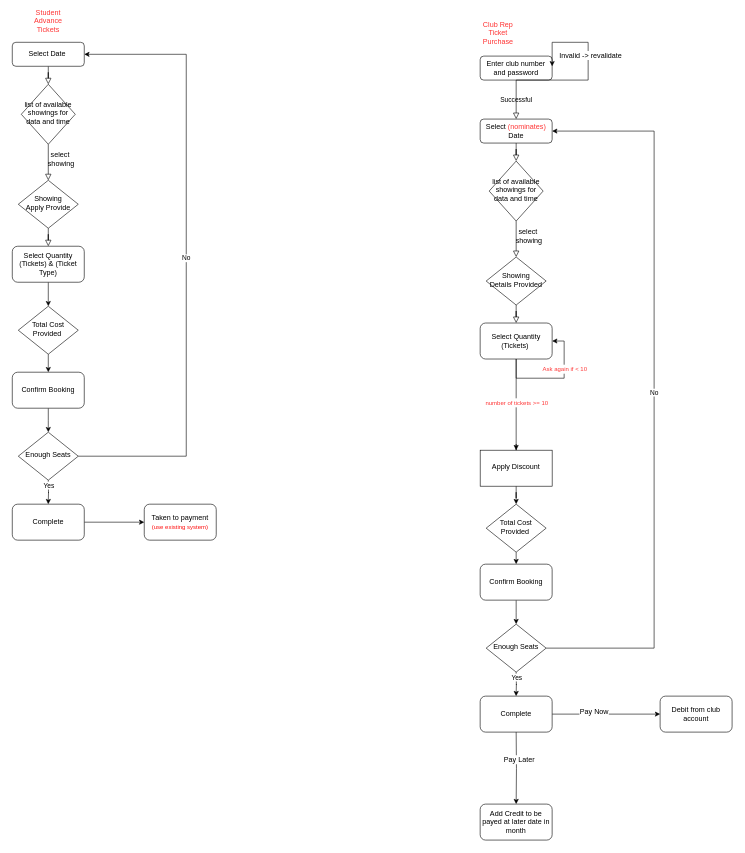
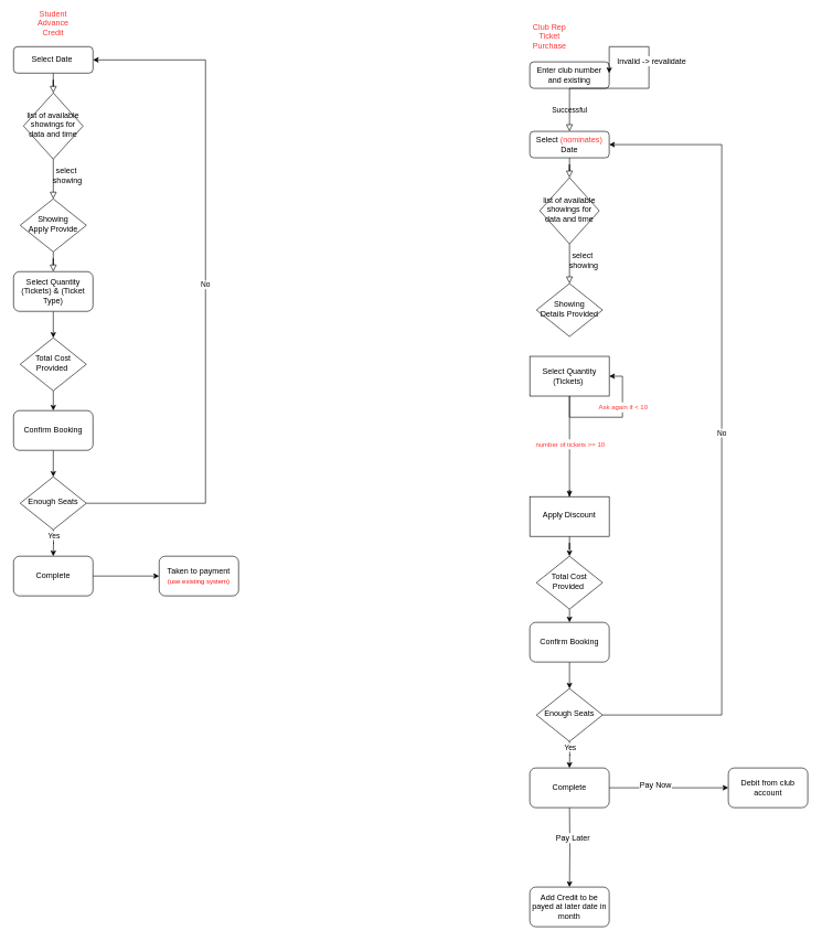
  <mxCell id="0" />
  <mxCell id="1" parent="0" />
  <mxCell id="2" value="" style="rounded=0;html=1;jettySize=auto;orthogonalLoop=1;fontSize=11;endArrow=block;endFill=0;endSize=8;strokeWidth=1;shadow=0;labelBackgroundColor=none;edgeStyle=orthogonalEdgeStyle;" parent="1" source="3" target="4" edge="1"><mxGeometry relative="1" as="geometry" /></mxCell>
  <mxCell id="3" value="Select Date&amp;nbsp;" style="rounded=1;whiteSpace=wrap;html=1;fontSize=12;glass=0;strokeWidth=1;shadow=0;" parent="1" vertex="1"><mxGeometry x="20" y="70" width="120" height="40" as="geometry" /></mxCell>
  <mxCell id="4" value="list of available showings for data and time" style="rhombus;whiteSpace=wrap;html=1;shadow=0;fontFamily=Helvetica;fontSize=12;align=center;strokeWidth=1;spacing=6;spacingTop=-4;" parent="1" vertex="1"><mxGeometry x="35" y="140" width="90" height="100" as="geometry" /></mxCell>
  <mxCell id="5" value="" style="rounded=0;html=1;jettySize=auto;orthogonalLoop=1;fontSize=11;endArrow=block;endFill=0;endSize=8;strokeWidth=1;shadow=0;labelBackgroundColor=none;edgeStyle=orthogonalEdgeStyle;" parent="1" source="6" target="8" edge="1"><mxGeometry x="0.333" y="20" relative="1" as="geometry"><mxPoint as="offset" /></mxGeometry></mxCell>
  <mxCell id="6" value="Showing Apply&amp;nbsp;Provide" style="rhombus;whiteSpace=wrap;html=1;shadow=0;fontFamily=Helvetica;fontSize=12;align=center;strokeWidth=1;spacing=6;spacingTop=-4;" parent="1" vertex="1"><mxGeometry x="30" y="300" width="100" height="80" as="geometry" /></mxCell>
  <mxCell id="7" style="edgeStyle=orthogonalEdgeStyle;rounded=0;orthogonalLoop=1;jettySize=auto;html=1;entryX=0.5;entryY=0;entryDx=0;entryDy=0;" edge="1" parent="1" source="8" target="13"><mxGeometry relative="1" as="geometry" /></mxCell>
  <mxCell id="8" value="Select Quantity (Tickets) &amp;amp; (Ticket Type)" style="rounded=1;whiteSpace=wrap;html=1;fontSize=12;glass=0;strokeWidth=1;shadow=0;" parent="1" vertex="1"><mxGeometry x="20" y="410" width="120" height="60" as="geometry" /></mxCell>
- <mxCell id="9" value="&lt;font color=&quot;#ff3333&quot;&gt;Student Advance Tickets&lt;/font&gt;" style="text;html=1;strokeColor=none;fillColor=none;align=center;verticalAlign=middle;whiteSpace=wrap;rounded=0;" vertex="1" parent="1"><mxGeometry x="50" y="20" width="60" height="30" as="geometry" /></mxCell>
+ <mxCell id="9" value="&lt;font color=&quot;#ff3333&quot;&gt;Student Advance Credit&lt;/font&gt;" style="text;html=1;strokeColor=none;fillColor=none;align=center;verticalAlign=middle;whiteSpace=wrap;rounded=0;" vertex="1" parent="1"><mxGeometry x="50" y="20" width="60" height="30" as="geometry" /></mxCell>
  <mxCell id="10" value="" style="group" vertex="1" connectable="0" parent="1"><mxGeometry x="90" y="270" width="60" height="30" as="geometry" /></mxCell>
  <mxCell id="11" value="" style="rounded=0;html=1;jettySize=auto;orthogonalLoop=1;fontSize=11;endArrow=block;endFill=0;endSize=8;strokeWidth=1;shadow=0;labelBackgroundColor=none;edgeStyle=orthogonalEdgeStyle;exitX=0.5;exitY=1;exitDx=0;exitDy=0;" parent="10" source="4" target="6" edge="1"><mxGeometry x="-0.067" y="20" relative="1" as="geometry"><mxPoint as="offset" /><mxPoint y="100" as="sourcePoint" /></mxGeometry></mxCell>
  <mxCell id="12" style="edgeStyle=orthogonalEdgeStyle;rounded=0;orthogonalLoop=1;jettySize=auto;html=1;exitX=0.5;exitY=1;exitDx=0;exitDy=0;entryX=0.5;entryY=0;entryDx=0;entryDy=0;fontColor=#FF3333;" edge="1" parent="1" source="13" target="16"><mxGeometry relative="1" as="geometry" /></mxCell>
  <mxCell id="13" value="Total Cost Provided&amp;nbsp;" style="rhombus;whiteSpace=wrap;html=1;shadow=0;fontFamily=Helvetica;fontSize=12;align=center;strokeWidth=1;spacing=6;spacingTop=-4;" vertex="1" parent="1"><mxGeometry x="30" y="510" width="100" height="80" as="geometry" /></mxCell>
  <mxCell id="14" value="select &amp;nbsp;showing" style="text;html=1;strokeColor=none;fillColor=none;align=center;verticalAlign=middle;whiteSpace=wrap;rounded=0;" vertex="1" parent="1"><mxGeometry x="70" y="250" width="60" height="30" as="geometry" /></mxCell>
  <mxCell id="15" style="edgeStyle=orthogonalEdgeStyle;rounded=0;orthogonalLoop=1;jettySize=auto;html=1;entryX=0.5;entryY=0;entryDx=0;entryDy=0;" edge="1" parent="1" source="16"><mxGeometry relative="1" as="geometry"><mxPoint x="80" y="720" as="targetPoint" /></mxGeometry></mxCell>
  <mxCell id="16" value="Confirm Booking" style="rounded=1;whiteSpace=wrap;html=1;fontSize=12;glass=0;strokeWidth=1;shadow=0;" vertex="1" parent="1"><mxGeometry x="20" y="620" width="120" height="60" as="geometry" /></mxCell>
  <mxCell id="17" value="Enough Seats" style="rhombus;whiteSpace=wrap;html=1;shadow=0;fontFamily=Helvetica;fontSize=12;align=center;strokeWidth=1;spacing=6;spacingTop=-4;" vertex="1" parent="1"><mxGeometry x="30" y="720" width="100" height="80" as="geometry" /></mxCell>
  <mxCell id="18" style="edgeStyle=orthogonalEdgeStyle;rounded=0;orthogonalLoop=1;jettySize=auto;html=1;entryX=0.5;entryY=0;entryDx=0;entryDy=0;" edge="1" parent="1"><mxGeometry relative="1" as="geometry"><mxPoint x="79.9" y="840" as="targetPoint" /><mxPoint x="79.9" y="800" as="sourcePoint" /></mxGeometry></mxCell>
  <mxCell id="19" value="&lt;font color=&quot;#000000&quot;&gt;Yes&lt;/font&gt;" style="edgeLabel;html=1;align=center;verticalAlign=middle;resizable=0;points=[];fontColor=#FF3333;" vertex="1" connectable="0" parent="18"><mxGeometry x="0.781" relative="1" as="geometry"><mxPoint y="-26" as="offset" /></mxGeometry></mxCell>
  <mxCell id="20" value="No" style="edgeStyle=orthogonalEdgeStyle;rounded=0;orthogonalLoop=1;jettySize=auto;html=1;entryX=1;entryY=0.5;entryDx=0;entryDy=0;" edge="1" parent="1" target="3"><mxGeometry relative="1" as="geometry"><mxPoint x="180" y="760" as="targetPoint" /><mxPoint x="130" y="760" as="sourcePoint" /><Array as="points"><mxPoint x="310" y="760" /><mxPoint x="310" y="90" /></Array></mxGeometry></mxCell>
  <mxCell id="21" style="edgeStyle=orthogonalEdgeStyle;rounded=0;orthogonalLoop=1;jettySize=auto;html=1;entryX=0;entryY=0.5;entryDx=0;entryDy=0;fontColor=#000000;" edge="1" parent="1" source="22" target="23"><mxGeometry relative="1" as="geometry" /></mxCell>
  <mxCell id="22" value="Complete" style="rounded=1;whiteSpace=wrap;html=1;fontSize=12;glass=0;strokeWidth=1;shadow=0;" vertex="1" parent="1"><mxGeometry x="20" y="840" width="120" height="60" as="geometry" /></mxCell>
  <mxCell id="23" value="Taken to payment&lt;br&gt;&lt;font style=&quot;font-size: 10px&quot; color=&quot;#ff0d0d&quot;&gt;(use existing system)&lt;/font&gt;" style="rounded=1;whiteSpace=wrap;html=1;fontSize=12;glass=0;strokeWidth=1;shadow=0;" vertex="1" parent="1"><mxGeometry x="240" y="840" width="120" height="60" as="geometry" /></mxCell>
  <mxCell id="24" value="Successful" style="rounded=0;html=1;jettySize=auto;orthogonalLoop=1;fontSize=11;endArrow=block;endFill=0;endSize=8;strokeWidth=1;shadow=0;labelBackgroundColor=none;edgeStyle=orthogonalEdgeStyle;entryX=0.5;entryY=0;entryDx=0;entryDy=0;" edge="1" parent="1" source="25" target="30"><mxGeometry relative="1" as="geometry"><mxPoint x="860" y="193" as="targetPoint" /></mxGeometry></mxCell>
- <mxCell id="25" value="Enter club number and password" style="rounded=1;whiteSpace=wrap;html=1;fontSize=12;glass=0;strokeWidth=1;shadow=0;" vertex="1" parent="1"><mxGeometry x="800" y="93" width="120" height="40" as="geometry" /></mxCell>
+ <mxCell id="25" value="Enter club number and existing" style="rounded=1;whiteSpace=wrap;html=1;fontSize=12;glass=0;strokeWidth=1;shadow=0;" vertex="1" parent="1"><mxGeometry x="800" y="93" width="120" height="40" as="geometry" /></mxCell>
  <mxCell id="26" value="&lt;font color=&quot;#ff3333&quot;&gt;Club Rep Ticket Purchase&lt;/font&gt;" style="text;html=1;strokeColor=none;fillColor=none;align=center;verticalAlign=middle;whiteSpace=wrap;rounded=0;" vertex="1" parent="1"><mxGeometry x="800" y="40" width="60" height="30" as="geometry" /></mxCell>
  <mxCell id="27" style="edgeStyle=orthogonalEdgeStyle;rounded=0;orthogonalLoop=1;jettySize=auto;html=1;fontSize=10;fontColor=#FF0D0D;exitX=0.5;exitY=1;exitDx=0;exitDy=0;" edge="1" parent="1" source="25"><mxGeometry relative="1" as="geometry"><mxPoint x="860" y="130" as="sourcePoint" /><mxPoint x="920" y="110" as="targetPoint" /><Array as="points"><mxPoint x="980" y="133" /><mxPoint x="980" y="70" /><mxPoint x="920" y="70" /></Array></mxGeometry></mxCell>
  <mxCell id="28" value="&lt;font color=&quot;#000000&quot; style=&quot;font-size: 12px&quot;&gt;Invalid -&amp;gt; revalidate&lt;/font&gt;" style="edgeLabel;html=1;align=center;verticalAlign=middle;resizable=0;points=[];fontSize=10;fontColor=#FF0D0D;" vertex="1" connectable="0" parent="27"><mxGeometry x="0.144" y="-3" relative="1" as="geometry"><mxPoint as="offset" /></mxGeometry></mxCell>
  <mxCell id="29" value="" style="rounded=0;html=1;jettySize=auto;orthogonalLoop=1;fontSize=11;endArrow=block;endFill=0;endSize=8;strokeWidth=1;shadow=0;labelBackgroundColor=none;edgeStyle=orthogonalEdgeStyle;" edge="1" parent="1" source="30" target="31"><mxGeometry relative="1" as="geometry" /></mxCell>
  <mxCell id="30" value="Select &lt;font color=&quot;#ff3333&quot;&gt;(nominates)&lt;/font&gt;&lt;br&gt;&amp;nbsp;Date&amp;nbsp;" style="rounded=1;whiteSpace=wrap;html=1;fontSize=12;glass=0;strokeWidth=1;shadow=0;" vertex="1" parent="1"><mxGeometry x="800" y="198" width="120" height="40" as="geometry" /></mxCell>
  <mxCell id="31" value="list of available showings for data and time" style="rhombus;whiteSpace=wrap;html=1;shadow=0;fontFamily=Helvetica;fontSize=12;align=center;strokeWidth=1;spacing=6;spacingTop=-4;" vertex="1" parent="1"><mxGeometry x="815" y="268" width="90" height="100" as="geometry" /></mxCell>
- <mxCell id="32" value="" style="rounded=0;html=1;jettySize=auto;orthogonalLoop=1;fontSize=11;endArrow=block;endFill=0;endSize=8;strokeWidth=1;shadow=0;labelBackgroundColor=none;edgeStyle=orthogonalEdgeStyle;" edge="1" parent="1" source="33" target="35"><mxGeometry x="0.333" y="20" relative="1" as="geometry"><mxPoint as="offset" /></mxGeometry></mxCell>
  <mxCell id="33" value="Showing Details&amp;nbsp;Provided" style="rhombus;whiteSpace=wrap;html=1;shadow=0;fontFamily=Helvetica;fontSize=12;align=center;strokeWidth=1;spacing=6;spacingTop=-4;" vertex="1" parent="1"><mxGeometry x="810" y="428" width="100" height="80" as="geometry" /></mxCell>
  <mxCell id="34" style="edgeStyle=orthogonalEdgeStyle;rounded=0;orthogonalLoop=1;jettySize=auto;html=1;startArrow=none;" edge="1" parent="1" source="54"><mxGeometry relative="1" as="geometry"><mxPoint x="860" y="750" as="targetPoint" /><Array as="points"><mxPoint x="860" y="740" /><mxPoint x="860" y="740" /></Array></mxGeometry></mxCell>
- <mxCell id="35" value="Select Quantity (Tickets)&amp;nbsp;" style="rounded=1;whiteSpace=wrap;html=1;fontSize=12;glass=0;strokeWidth=1;shadow=0;" vertex="1" parent="1"><mxGeometry x="800" y="538" width="120" height="60" as="geometry" /></mxCell>
+ <mxCell id="35" value="Select Quantity (Tickets)&amp;nbsp;" style="whiteSpace=wrap;html=1;fontSize=12;glass=0;strokeWidth=1;shadow=0;rounded=0;" vertex="1" parent="1"><mxGeometry x="800" y="538" width="120" height="60" as="geometry" /></mxCell>
  <mxCell id="36" value="" style="group" vertex="1" connectable="0" parent="1"><mxGeometry x="870" y="398" width="60" height="30" as="geometry" /></mxCell>
  <mxCell id="37" value="" style="rounded=0;html=1;jettySize=auto;orthogonalLoop=1;fontSize=11;endArrow=block;endFill=0;endSize=8;strokeWidth=1;shadow=0;labelBackgroundColor=none;edgeStyle=orthogonalEdgeStyle;exitX=0.5;exitY=1;exitDx=0;exitDy=0;" edge="1" parent="36" source="31" target="33"><mxGeometry x="-0.067" y="20" relative="1" as="geometry"><mxPoint as="offset" /><mxPoint y="100" as="sourcePoint" /></mxGeometry></mxCell>
  <mxCell id="38" style="edgeStyle=orthogonalEdgeStyle;rounded=0;orthogonalLoop=1;jettySize=auto;html=1;exitX=0.5;exitY=1;exitDx=0;exitDy=0;entryX=0.5;entryY=0;entryDx=0;entryDy=0;fontColor=#FF3333;" edge="1" parent="1" source="39" target="42"><mxGeometry relative="1" as="geometry" /></mxCell>
  <mxCell id="39" value="Total Cost Provided&amp;nbsp;" style="rhombus;whiteSpace=wrap;html=1;shadow=0;fontFamily=Helvetica;fontSize=12;align=center;strokeWidth=1;spacing=6;spacingTop=-4;" vertex="1" parent="1"><mxGeometry x="810" y="840" width="100" height="80" as="geometry" /></mxCell>
  <mxCell id="40" value="select &amp;nbsp;showing" style="text;html=1;strokeColor=none;fillColor=none;align=center;verticalAlign=middle;whiteSpace=wrap;rounded=0;" vertex="1" parent="1"><mxGeometry x="850" y="378" width="60" height="30" as="geometry" /></mxCell>
  <mxCell id="41" style="edgeStyle=orthogonalEdgeStyle;rounded=0;orthogonalLoop=1;jettySize=auto;html=1;entryX=0.5;entryY=0;entryDx=0;entryDy=0;" edge="1" parent="1" source="42"><mxGeometry relative="1" as="geometry"><mxPoint x="860" y="1040" as="targetPoint" /></mxGeometry></mxCell>
  <mxCell id="42" value="Confirm Booking" style="rounded=1;whiteSpace=wrap;html=1;fontSize=12;glass=0;strokeWidth=1;shadow=0;" vertex="1" parent="1"><mxGeometry x="800" y="940" width="120" height="60" as="geometry" /></mxCell>
  <mxCell id="43" value="Enough Seats" style="rhombus;whiteSpace=wrap;html=1;shadow=0;fontFamily=Helvetica;fontSize=12;align=center;strokeWidth=1;spacing=6;spacingTop=-4;" vertex="1" parent="1"><mxGeometry x="810" y="1040" width="100" height="80" as="geometry" /></mxCell>
  <mxCell id="44" style="edgeStyle=orthogonalEdgeStyle;rounded=0;orthogonalLoop=1;jettySize=auto;html=1;entryX=0.5;entryY=0;entryDx=0;entryDy=0;" edge="1" parent="1"><mxGeometry relative="1" as="geometry"><mxPoint x="859.9" y="1160" as="targetPoint" /><mxPoint x="859.9" y="1120" as="sourcePoint" /></mxGeometry></mxCell>
  <mxCell id="45" value="&lt;font color=&quot;#000000&quot;&gt;Yes&lt;/font&gt;" style="edgeLabel;html=1;align=center;verticalAlign=middle;resizable=0;points=[];fontColor=#FF3333;" vertex="1" connectable="0" parent="44"><mxGeometry x="0.781" relative="1" as="geometry"><mxPoint y="-26" as="offset" /></mxGeometry></mxCell>
  <mxCell id="46" value="No" style="edgeStyle=orthogonalEdgeStyle;rounded=0;orthogonalLoop=1;jettySize=auto;html=1;entryX=1;entryY=0.5;entryDx=0;entryDy=0;exitX=1;exitY=0.5;exitDx=0;exitDy=0;" edge="1" parent="1" target="30" source="43"><mxGeometry relative="1" as="geometry"><mxPoint x="960" y="888" as="targetPoint" /><mxPoint x="910" y="888" as="sourcePoint" /><Array as="points"><mxPoint x="1090" y="1080" /><mxPoint x="1090" y="218" /></Array></mxGeometry></mxCell>
  <mxCell id="47" style="edgeStyle=orthogonalEdgeStyle;rounded=0;orthogonalLoop=1;jettySize=auto;html=1;entryX=0;entryY=0.5;entryDx=0;entryDy=0;fontColor=#000000;" edge="1" parent="1" source="49" target="50"><mxGeometry relative="1" as="geometry" /></mxCell>
  <mxCell id="48" value="&lt;font color=&quot;#000000&quot; style=&quot;font-size: 12px&quot;&gt;Pay Now&lt;/font&gt;" style="edgeLabel;html=1;align=center;verticalAlign=middle;resizable=0;points=[];fontSize=10;fontColor=#FF3333;" vertex="1" connectable="0" parent="47"><mxGeometry x="-0.234" y="4" relative="1" as="geometry"><mxPoint as="offset" /></mxGeometry></mxCell>
  <mxCell id="49" value="Complete" style="rounded=1;whiteSpace=wrap;html=1;fontSize=12;glass=0;strokeWidth=1;shadow=0;" vertex="1" parent="1"><mxGeometry x="800" y="1160" width="120" height="60" as="geometry" /></mxCell>
  <mxCell id="50" value="Debit from club account" style="rounded=1;whiteSpace=wrap;html=1;fontSize=12;glass=0;strokeWidth=1;shadow=0;" vertex="1" parent="1"><mxGeometry x="1100" y="1160" width="120" height="60" as="geometry" /></mxCell>
  <mxCell id="51" style="edgeStyle=orthogonalEdgeStyle;rounded=0;orthogonalLoop=1;jettySize=auto;html=1;entryX=1;entryY=0.5;entryDx=0;entryDy=0;fontSize=12;fontColor=#FF3333;" edge="1" parent="1" source="35" target="35"><mxGeometry relative="1" as="geometry"><Array as="points"><mxPoint x="860" y="630" /><mxPoint x="940" y="630" /><mxPoint x="940" y="568" /></Array></mxGeometry></mxCell>
  <mxCell id="52" value="&lt;font style=&quot;font-size: 10px&quot;&gt;Ask again if &amp;lt; 10&lt;/font&gt;" style="edgeLabel;html=1;align=center;verticalAlign=middle;resizable=0;points=[];fontSize=12;fontColor=#FF3333;" vertex="1" connectable="0" parent="51"><mxGeometry x="0.323" relative="1" as="geometry"><mxPoint as="offset" /></mxGeometry></mxCell>
  <mxCell id="53" style="edgeStyle=orthogonalEdgeStyle;rounded=0;orthogonalLoop=1;jettySize=auto;html=1;entryX=0.5;entryY=0;entryDx=0;entryDy=0;fontSize=10;fontColor=#FF3333;" edge="1" parent="1" source="54" target="39"><mxGeometry relative="1" as="geometry" /></mxCell>
  <mxCell id="54" value="Apply Discount" style="whiteSpace=wrap;html=1;shadow=0;strokeWidth=1;spacing=6;spacingTop=-4;" vertex="1" parent="1"><mxGeometry x="800" y="750" width="120" height="60" as="geometry" /></mxCell>
  <mxCell id="55" value="" style="edgeStyle=orthogonalEdgeStyle;rounded=0;orthogonalLoop=1;jettySize=auto;html=1;entryX=0.5;entryY=0;entryDx=0;entryDy=0;endArrow=none;" edge="1" parent="1" source="35" target="54"><mxGeometry relative="1" as="geometry"><mxPoint x="860" y="598" as="sourcePoint" /><mxPoint x="860" y="730" as="targetPoint" /></mxGeometry></mxCell>
  <mxCell id="56" value="&lt;font style=&quot;font-size: 10px&quot;&gt;number of tickets &amp;gt;= 10&lt;/font&gt;" style="edgeLabel;html=1;align=center;verticalAlign=middle;resizable=0;points=[];fontSize=12;fontColor=#FF3333;" vertex="1" connectable="0" parent="55"><mxGeometry x="-0.324" relative="1" as="geometry"><mxPoint y="21" as="offset" /></mxGeometry></mxCell>
  <mxCell id="57" style="edgeStyle=orthogonalEdgeStyle;rounded=0;orthogonalLoop=1;jettySize=auto;html=1;entryX=0.5;entryY=0;entryDx=0;entryDy=0;fontColor=#000000;" edge="1" parent="1" target="59"><mxGeometry relative="1" as="geometry"><mxPoint x="860" y="1220" as="sourcePoint" /></mxGeometry></mxCell>
  <mxCell id="58" value="&lt;font color=&quot;#000000&quot; style=&quot;font-size: 12px&quot;&gt;Pay Later&lt;/font&gt;" style="edgeLabel;html=1;align=center;verticalAlign=middle;resizable=0;points=[];fontSize=10;fontColor=#FF3333;" vertex="1" connectable="0" parent="57"><mxGeometry x="-0.234" y="4" relative="1" as="geometry"><mxPoint as="offset" /></mxGeometry></mxCell>
  <mxCell id="59" value="Add Credit to be payed at later date in month" style="rounded=1;whiteSpace=wrap;html=1;fontSize=12;glass=0;strokeWidth=1;shadow=0;" vertex="1" parent="1"><mxGeometry x="800" y="1340" width="120" height="60" as="geometry" /></mxCell>
